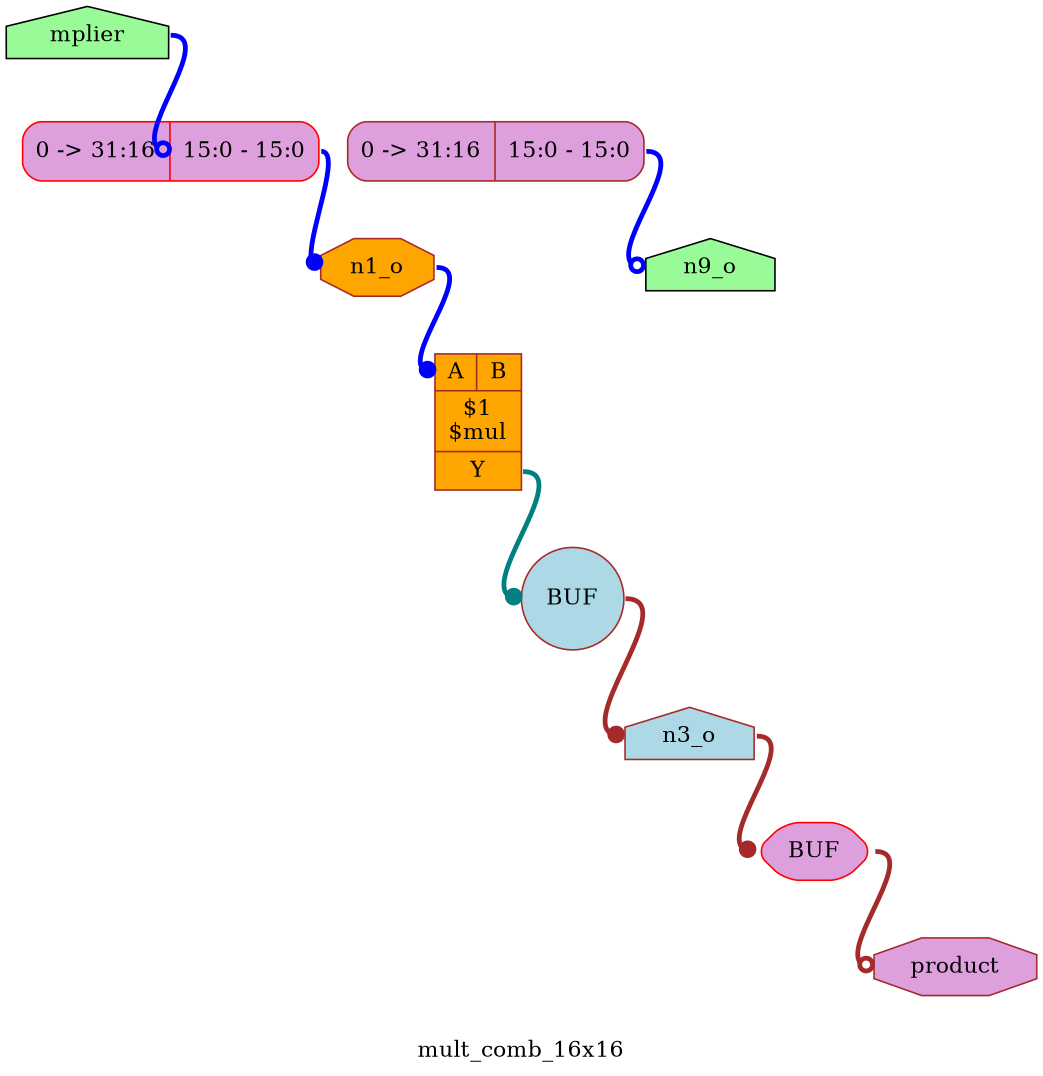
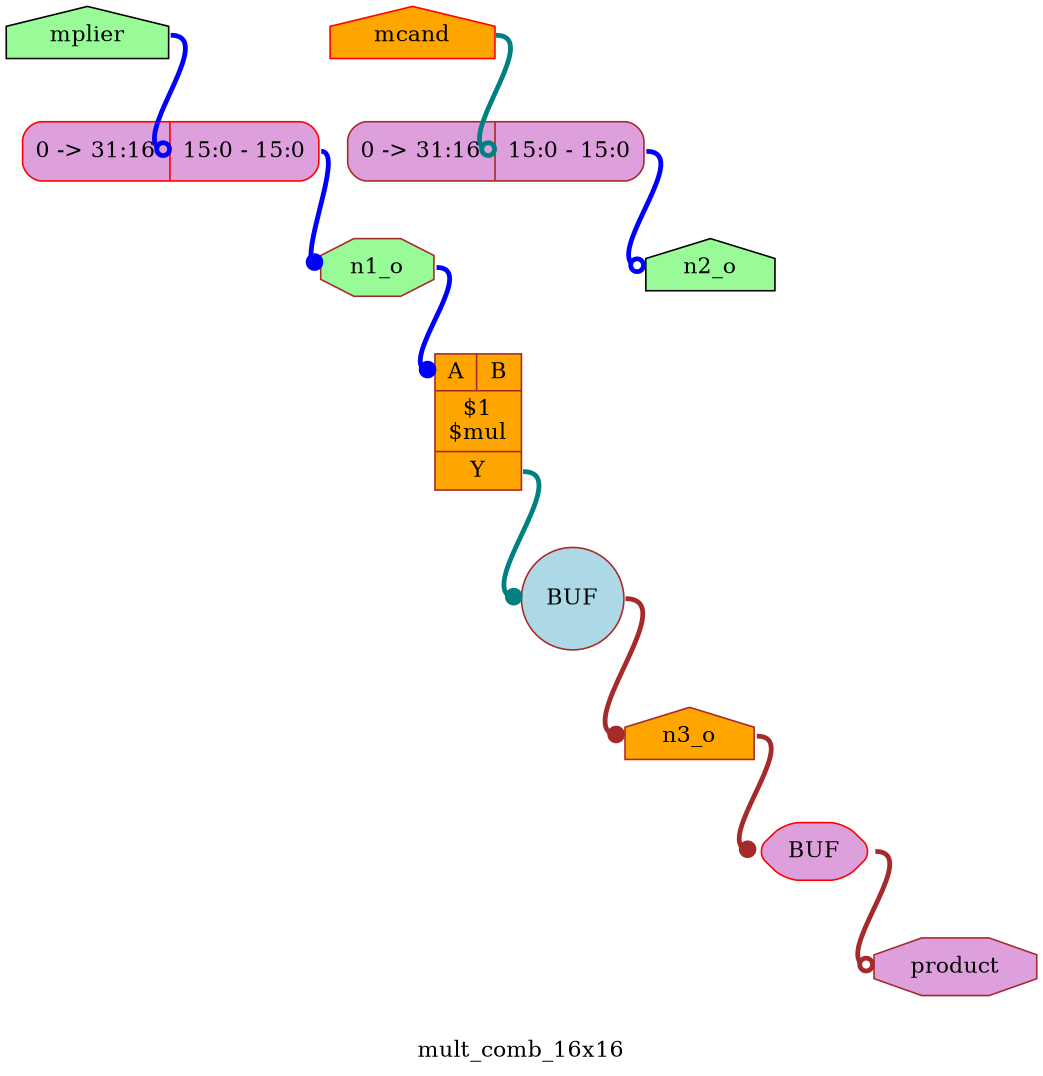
  digraph {
    fontname="DejaVu Serif"
    label=mult_comb_16x16
    rankdir=TB
    remincross=true
    node [color=brown fillcolor=plum fontcolor=black fontname="DejaVu Serif" shape=house style=filled]
    edge [arrowhead=dot color=blue fontcolor=black fontname="DejaVu Serif" headport=w style="setlinewidth(3)" tailport=e]
-   n1 [fillcolor=lightblue label=n3_o]
+   n1 [fillcolor=orange label=n3_o]
    n2 [color=red label=BUF shape=hexagon style="rounded,filled" fontcolor=""]
    n3 [label=product shape=octagon]
-   n4 [color=black fillcolor=palegreen label=n9_o]
+   n4 [color=black fillcolor=palegreen label=n2_o]
    n5 [fillcolor=orange label="{{<p8> A|<p9> B}|$1\n$mul|{<p10> Y}}" shape=record fontcolor=""]
    n6 [fillcolor=lightblue label=BUF shape=circle style="rounded,filled" fontcolor=""]
-   n7 [fillcolor=orange label=n1_o shape=octagon]
+   n7 [fillcolor=palegreen label=n1_o shape=octagon]
+   n8 [color=red fillcolor=orange label=mcand]
    n9 [label="0 -&gt; 31:16 |<s0> 15:0 - 15:0 " shape=record style="rounded,filled"]
    n10 [color=black fillcolor=palegreen label=mplier]
    n11 [color=red label="0 -&gt; 31:16 |<s0> 15:0 - 15:0 " shape=record style="rounded,filled"]
    n1 -> n2 [color=brown]
    n2 -> n3 [arrowhead=odot color=brown]
    n5 -> n6 [color=teal tailport="p10:e"]
    n6 -> n1 [color=brown]
    n7 -> n5 [headport="p8:w"]
+   n8 -> n9 [arrowhead=odot color=teal headport="s0:w"]
    n9 -> n4 [arrowhead=odot]
    n10 -> n11 [arrowhead=odot headport="s0:w"]
    n11 -> n7
  }
